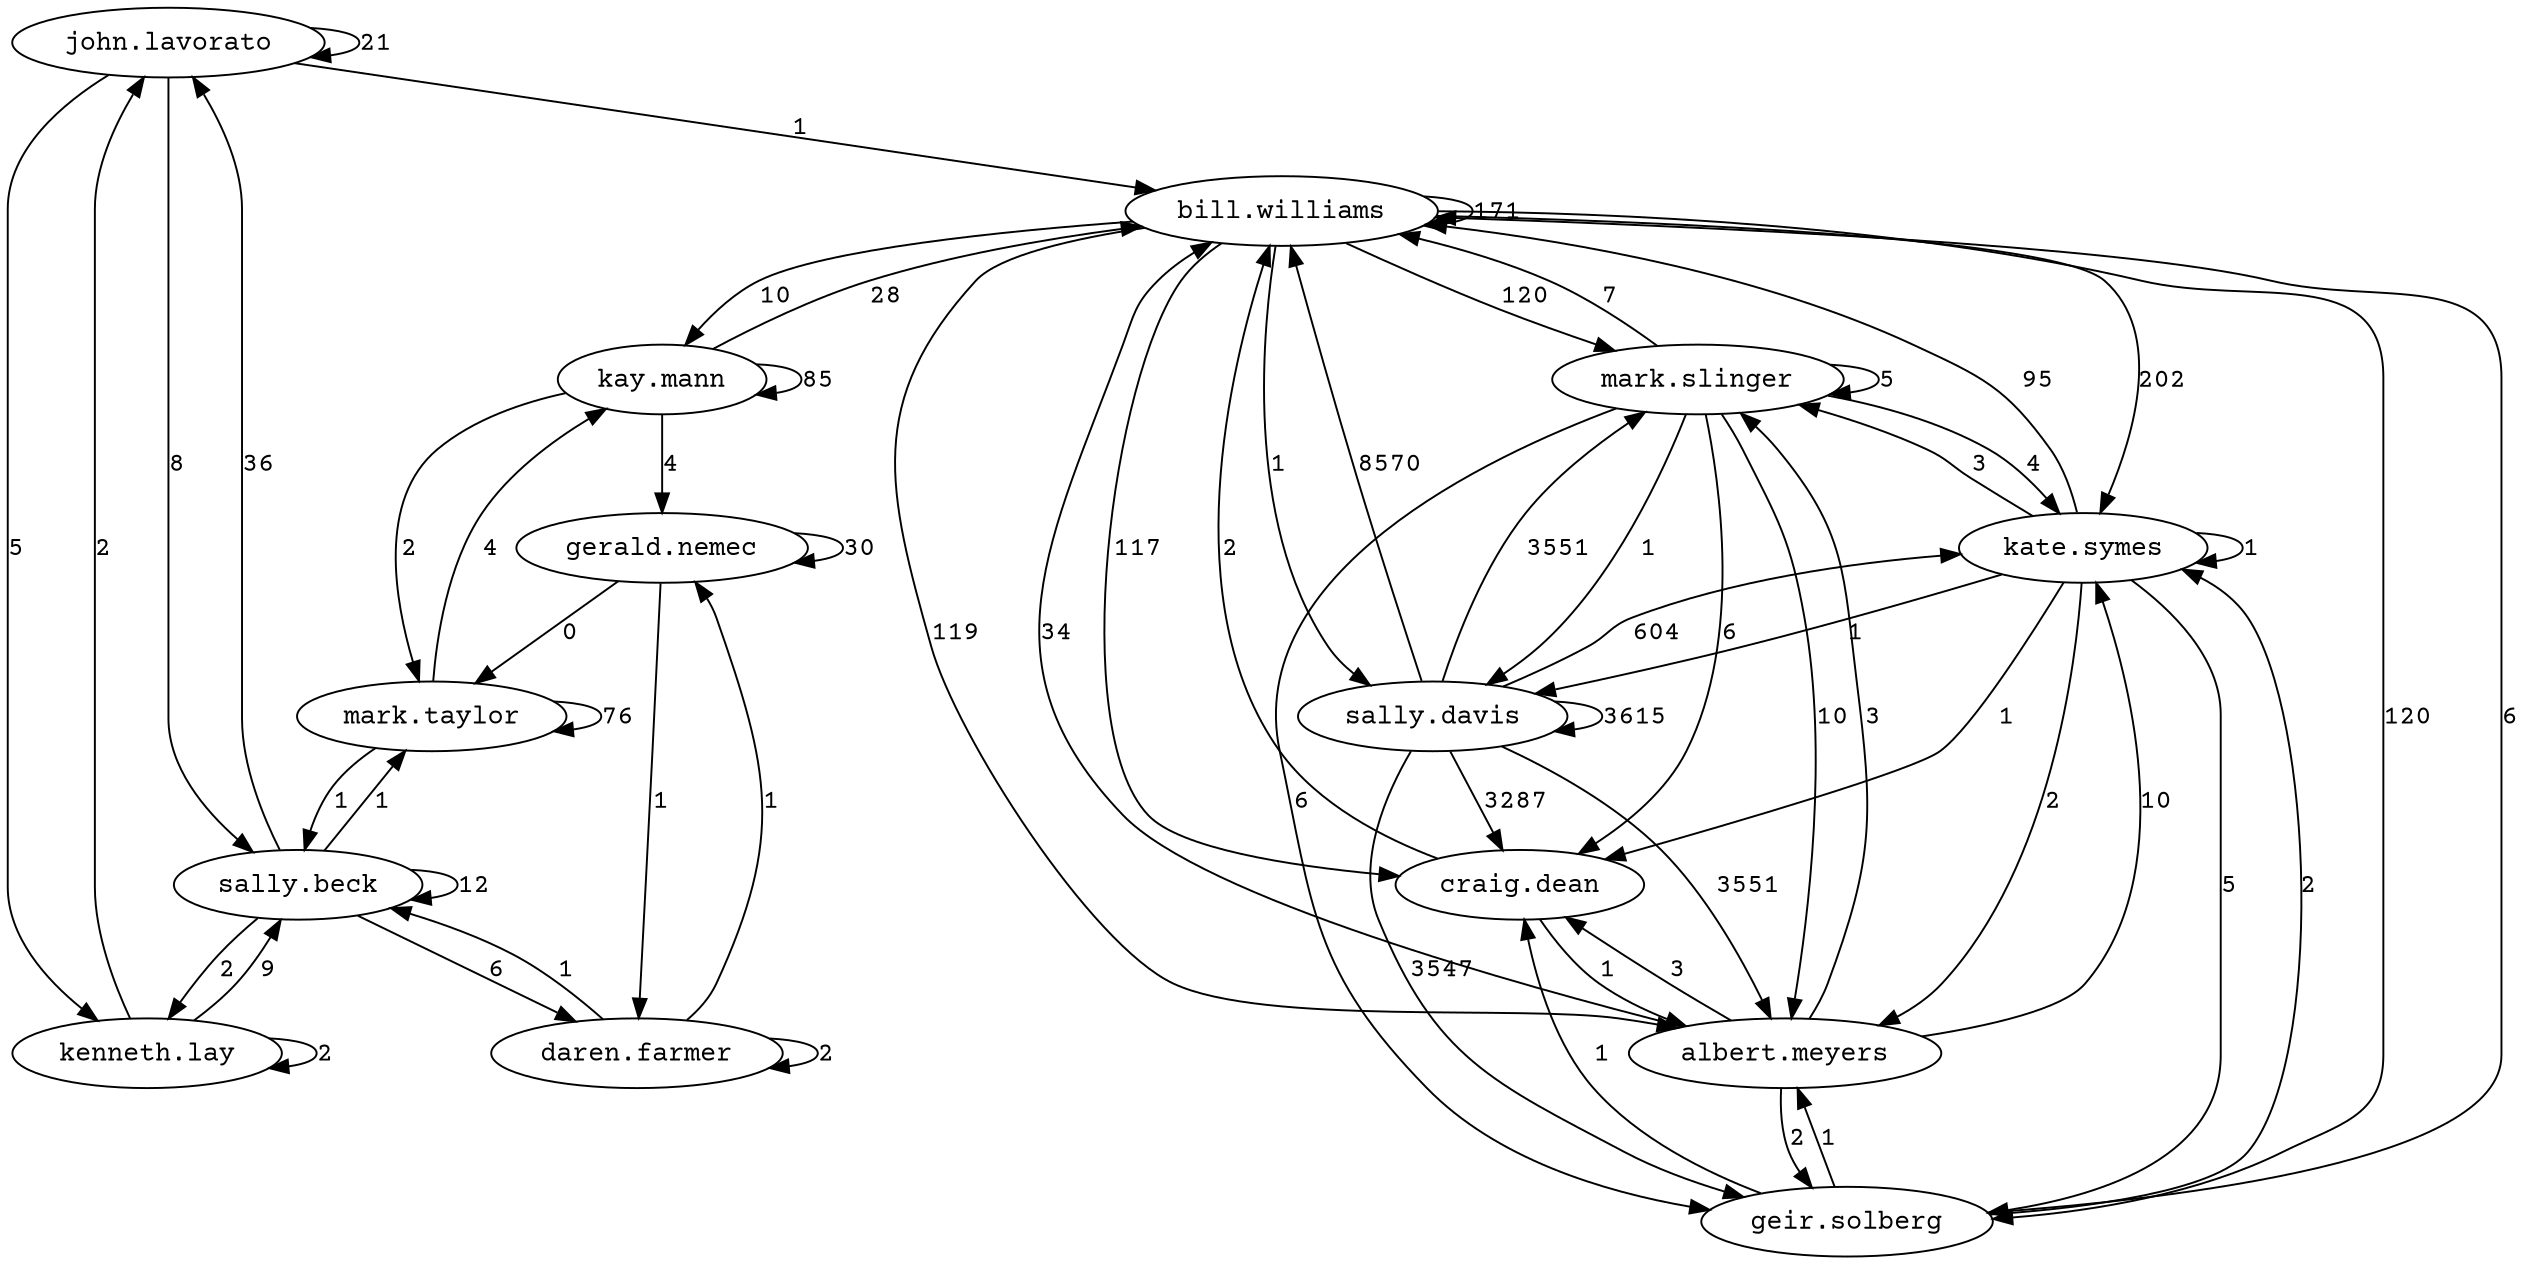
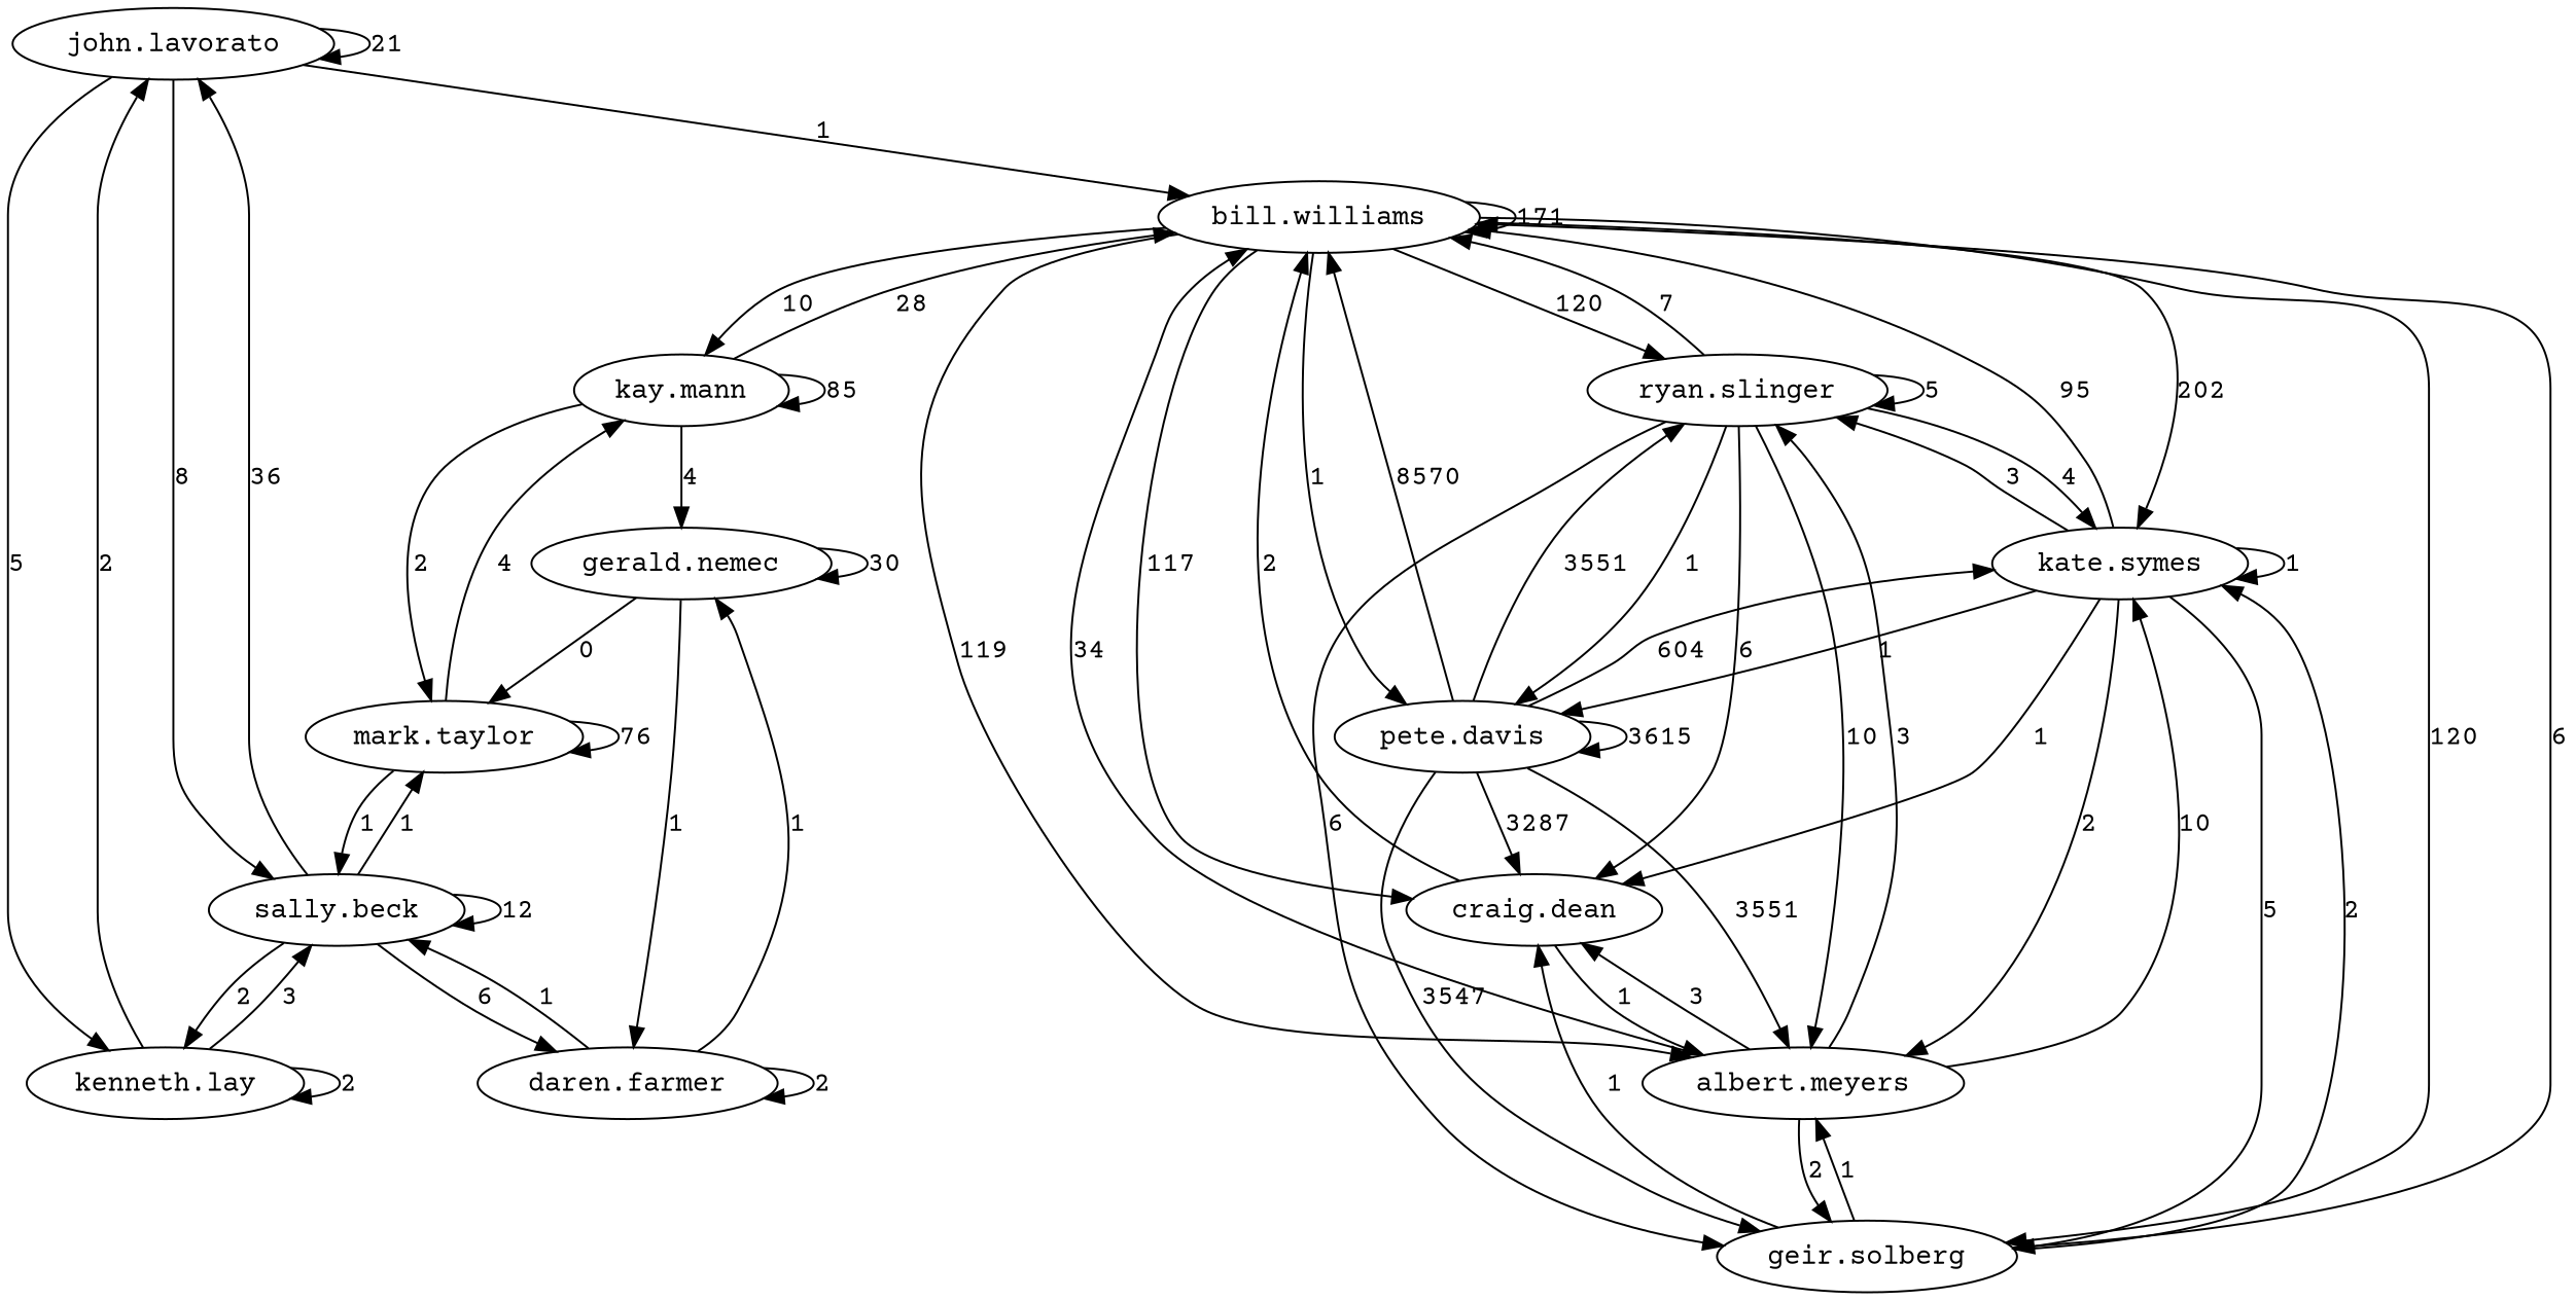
  digraph {
    fontname="Courier Prime"
    node [fontname="Courier Prime"]
    edge [fontname="Courier Prime"]
    "john.lavorato"
    "bill.williams"
    "sally.beck"
    "kenneth.lay"
    "kay.mann"
-   "ryan.slinger" [label="mark.slinger"]
+   "ryan.slinger"
    "geir.solberg"
    "albert.meyers"
    "craig.dean"
-   "pete.davis" [label="sally.davis"]
+   "pete.davis"
    "kate.symes"
    "mark.taylor"
    "daren.farmer"
    "gerald.nemec"
    "john.lavorato" -> "john.lavorato" [label=21]
    "john.lavorato" -> "bill.williams" [label=1]
    "john.lavorato" -> "sally.beck" [label=8]
    "john.lavorato" -> "kenneth.lay" [label=5]
    "bill.williams" -> "bill.williams" [label=171]
    "bill.williams" -> "kay.mann" [label=10]
    "bill.williams" -> "ryan.slinger" [label=120]
    "bill.williams" -> "geir.solberg" [label=120]
    "bill.williams" -> "albert.meyers" [label=119]
    "bill.williams" -> "craig.dean" [label=117]
    "bill.williams" -> "pete.davis" [label=1]
    "bill.williams" -> "kate.symes" [label=202]
    "sally.beck" -> "john.lavorato" [label=36]
    "sally.beck" -> "sally.beck" [label=12]
    "sally.beck" -> "kenneth.lay" [label=2]
    "sally.beck" -> "mark.taylor" [label=1]
    "sally.beck" -> "daren.farmer" [label=6]
    "kenneth.lay" -> "john.lavorato" [label=2]
-   "kenneth.lay" -> "sally.beck" [label=9]
+   "kenneth.lay" -> "sally.beck" [label=3]
    "kenneth.lay" -> "kenneth.lay" [label=2]
    "kay.mann" -> "bill.williams" [label=28]
    "kay.mann" -> "kay.mann" [label=85]
    "kay.mann" -> "mark.taylor" [label=2]
    "kay.mann" -> "gerald.nemec" [label=4]
    "ryan.slinger" -> "bill.williams" [label=7]
    "ryan.slinger" -> "ryan.slinger" [label=5]
    "ryan.slinger" -> "geir.solberg" [label=6]
    "ryan.slinger" -> "albert.meyers" [label=10]
    "ryan.slinger" -> "craig.dean" [label=6]
    "ryan.slinger" -> "pete.davis" [label=1]
    "ryan.slinger" -> "kate.symes" [label=4]
    "geir.solberg" -> "bill.williams" [label=6]
    "geir.solberg" -> "albert.meyers" [label=1]
    "geir.solberg" -> "craig.dean" [label=1]
    "geir.solberg" -> "kate.symes" [label=2]
    "albert.meyers" -> "bill.williams" [label=34]
    "albert.meyers" -> "ryan.slinger" [label=3]
    "albert.meyers" -> "geir.solberg" [label=2]
    "albert.meyers" -> "craig.dean" [label=3]
    "albert.meyers" -> "kate.symes" [label=10]
    "craig.dean" -> "bill.williams" [label=2]
    "craig.dean" -> "albert.meyers" [label=1]
    "pete.davis" -> "bill.williams" [label=8570]
    "pete.davis" -> "ryan.slinger" [label=3551]
    "pete.davis" -> "geir.solberg" [label=3547]
    "pete.davis" -> "albert.meyers" [label=3551]
    "pete.davis" -> "craig.dean" [label=3287]
    "pete.davis" -> "pete.davis" [label=3615]
    "pete.davis" -> "kate.symes" [label=604]
    "kate.symes" -> "bill.williams" [label=95]
    "kate.symes" -> "ryan.slinger" [label=3]
    "kate.symes" -> "geir.solberg" [label=5]
    "kate.symes" -> "albert.meyers" [label=2]
    "kate.symes" -> "craig.dean" [label=1]
    "kate.symes" -> "pete.davis" [label=1]
    "kate.symes" -> "kate.symes" [label=1]
    "mark.taylor" -> "sally.beck" [label=1]
    "mark.taylor" -> "kay.mann" [label=4]
    "mark.taylor" -> "mark.taylor" [label=76]
    "daren.farmer" -> "sally.beck" [label=1]
    "daren.farmer" -> "daren.farmer" [label=2]
    "daren.farmer" -> "gerald.nemec" [label=1]
    "gerald.nemec" -> "mark.taylor" [label=0]
    "gerald.nemec" -> "daren.farmer" [label=1]
    "gerald.nemec" -> "gerald.nemec" [label=30]
  }
